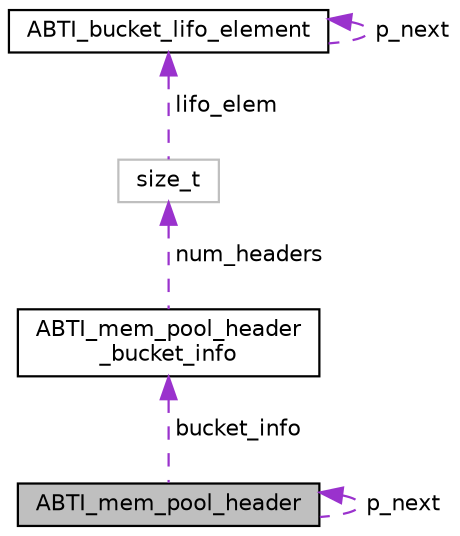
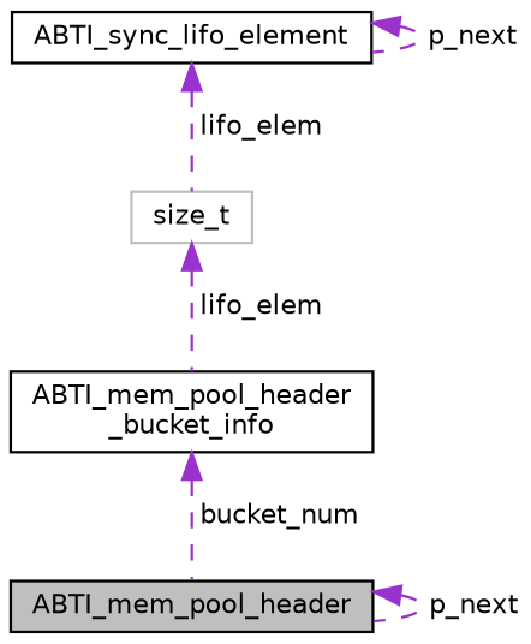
  digraph {
    node [color=black fillcolor=white fontname=Helvetica fontsize=10 shape=record style=filled]
    edge [color=darkorchid3 dir=back fontname=Helvetica fontsize=10 labelfontname=Helvetica labelfontsize=10 style=dashed]
    n1 [fillcolor=grey75 fontcolor=black height=0.2 label=ABTI_mem_pool_header width=0.4]
    n2 [height=0.2 label="ABTI_mem_pool_header\l_bucket_info" width=0.4]
-   n3 [height=0.2 label=ABTI_bucket_lifo_element width=0.4]
+   n3 [height=0.2 label=ABTI_sync_lifo_element width=0.4]
    n4 [color=grey75 height=0.2 label=size_t width=0.4]
    n1 -> n1 [label=" p_next"]
-   n2 -> n1 [label=" bucket_info"]
+   n2 -> n1 [label=" bucket_num"]
    n3 -> n3 [label=" p_next"]
    n3 -> n4 [label=" lifo_elem"]
-   n4 -> n2 [label=" num_headers"]
+   n4 -> n2 [label=" lifo_elem"]
  }
